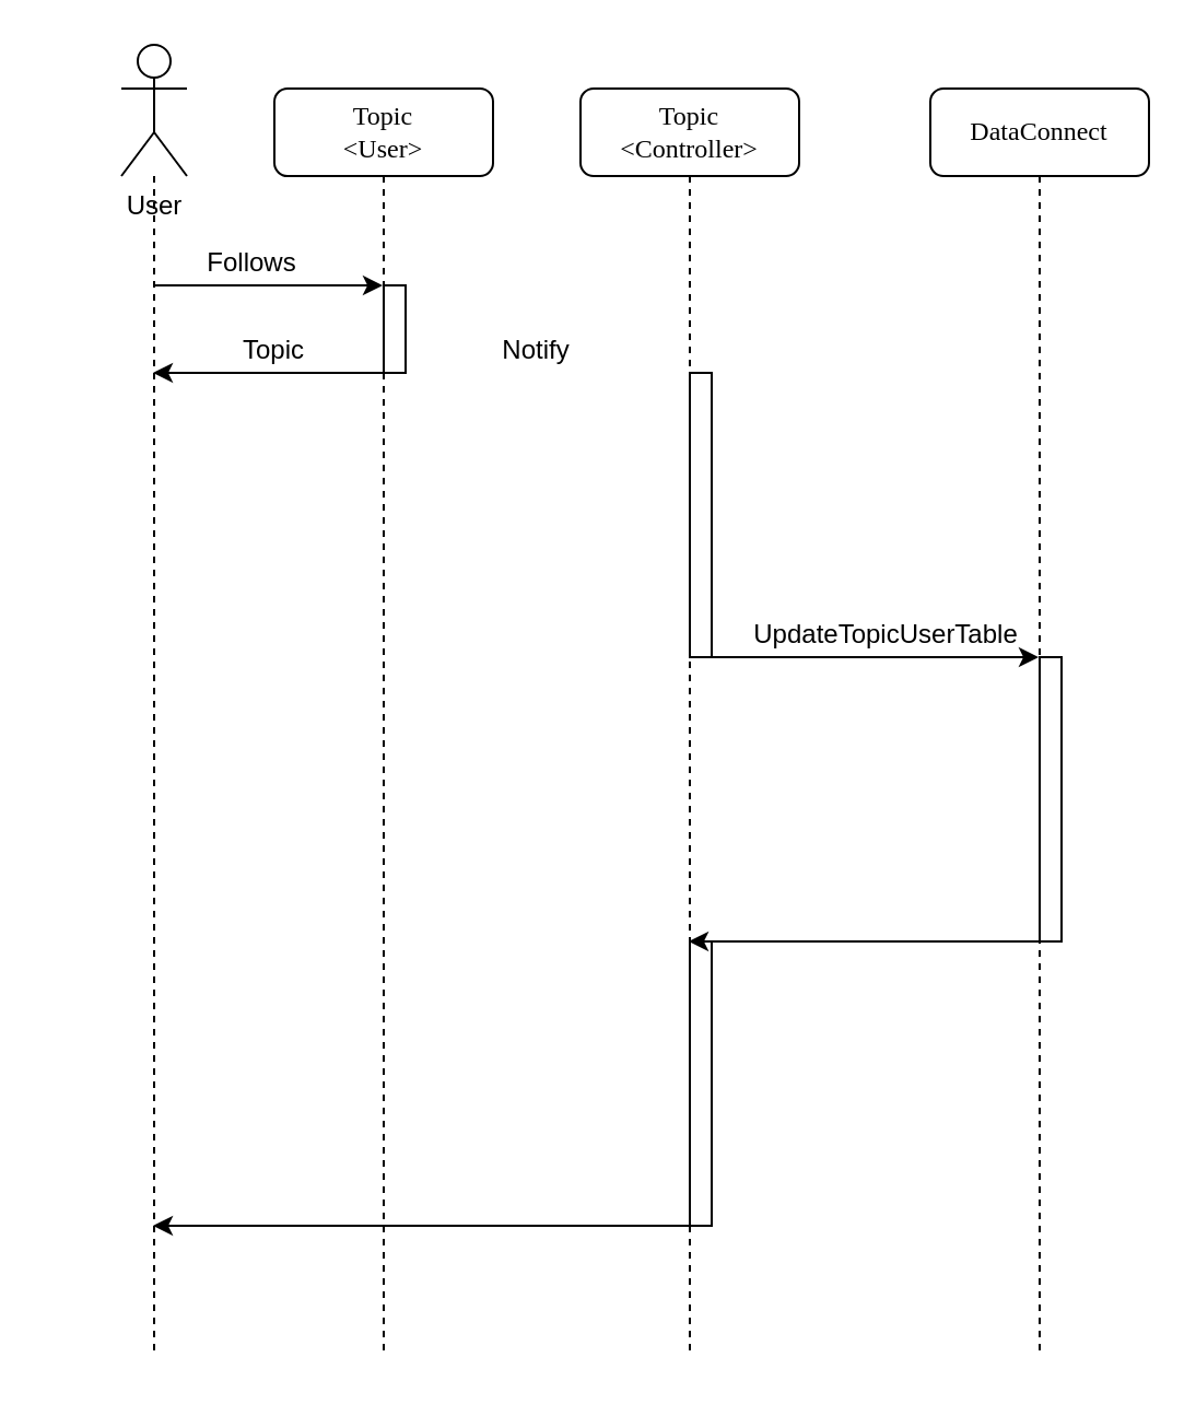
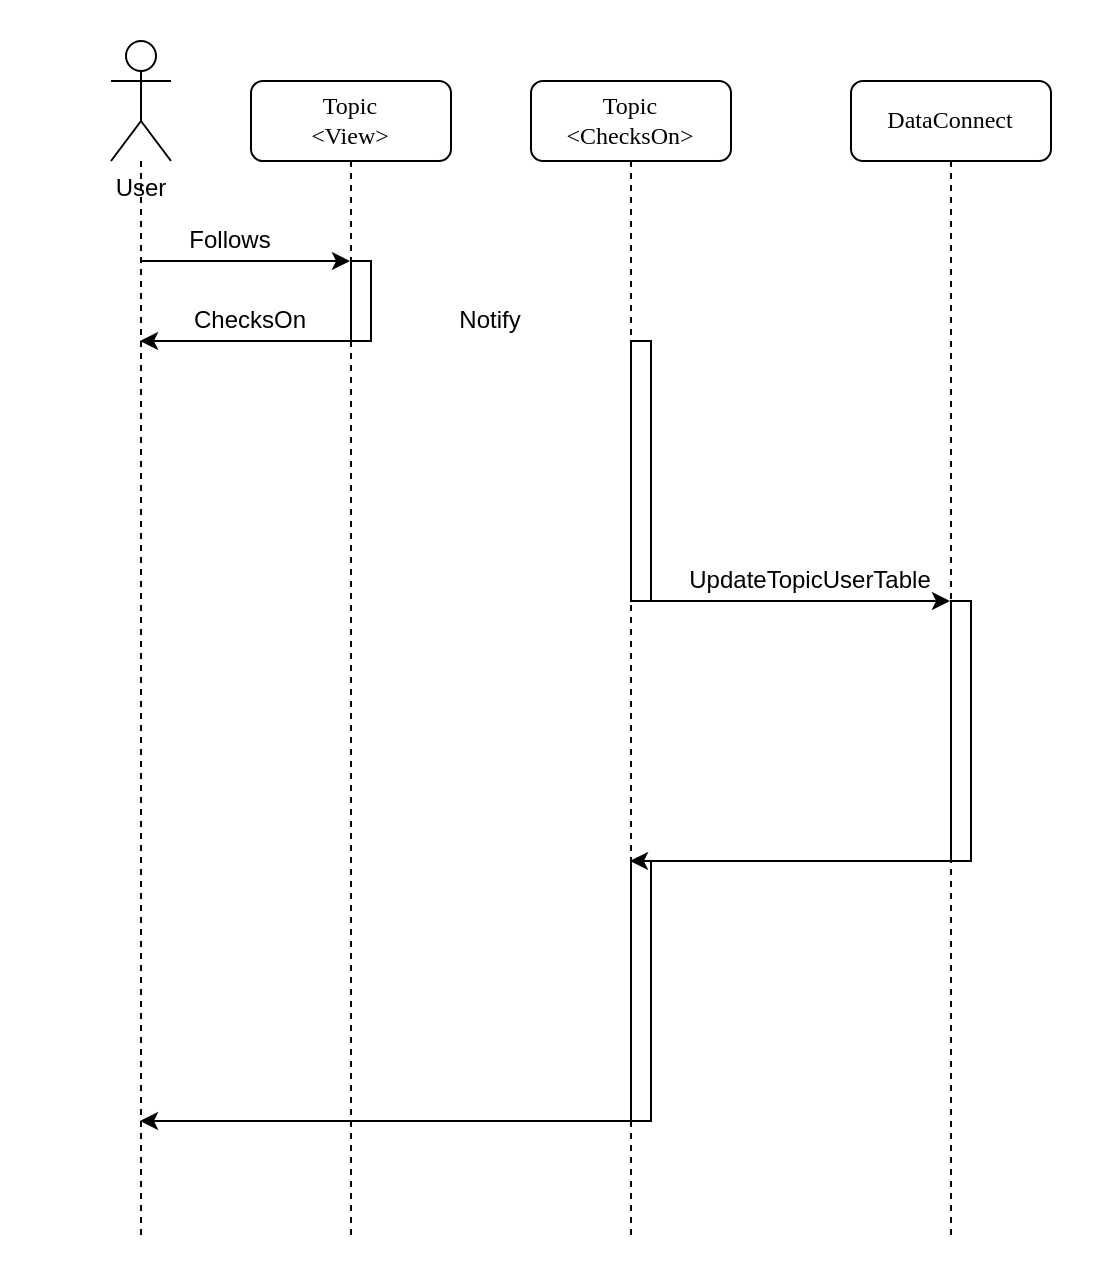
  <mxCell id="0" />
  <mxCell id="1" parent="0" />
- <mxCell id="2" value="Topic&lt;br&gt;&amp;lt;Controller&amp;gt;" style="shape=umlLifeline;perimeter=lifelinePerimeter;whiteSpace=wrap;html=1;container=1;collapsible=0;recursiveResize=0;outlineConnect=0;rounded=1;shadow=0;comic=0;labelBackgroundColor=none;strokeColor=#000000;strokeWidth=1;fillColor=#FFFFFF;fontFamily=Verdana;fontSize=12;fontColor=#000000;align=center;" parent="1" vertex="1"><mxGeometry x="265" y="40" width="100" height="580" as="geometry" /></mxCell>
+ <mxCell id="2" value="Topic&lt;br&gt;&amp;lt;ChecksOn&amp;gt;" style="shape=umlLifeline;perimeter=lifelinePerimeter;whiteSpace=wrap;html=1;container=1;collapsible=0;recursiveResize=0;outlineConnect=0;rounded=1;shadow=0;comic=0;labelBackgroundColor=none;strokeColor=#000000;strokeWidth=1;fillColor=#FFFFFF;fontFamily=Verdana;fontSize=12;fontColor=#000000;align=center;" parent="1" vertex="1"><mxGeometry x="265" y="40" width="100" height="580" as="geometry" /></mxCell>
  <mxCell id="3" value="" style="html=1;points=[];perimeter=orthogonalPerimeter;rounded=0;shadow=0;comic=0;labelBackgroundColor=none;strokeColor=#000000;strokeWidth=1;fillColor=#FFFFFF;fontFamily=Verdana;fontSize=12;fontColor=#000000;align=center;" vertex="1" parent="2"><mxGeometry x="50" y="130" width="10" height="130" as="geometry" /></mxCell>
  <mxCell id="4" value="" style="html=1;points=[];perimeter=orthogonalPerimeter;rounded=0;shadow=0;comic=0;labelBackgroundColor=none;strokeColor=#000000;strokeWidth=1;fillColor=#FFFFFF;fontFamily=Verdana;fontSize=12;fontColor=#000000;align=center;" vertex="1" parent="2"><mxGeometry x="50" y="390" width="10" height="130" as="geometry" /></mxCell>
  <mxCell id="5" value="DataConnect" style="shape=umlLifeline;perimeter=lifelinePerimeter;whiteSpace=wrap;html=1;container=1;collapsible=0;recursiveResize=0;outlineConnect=0;rounded=1;shadow=0;comic=0;labelBackgroundColor=none;strokeColor=#000000;strokeWidth=1;fillColor=#FFFFFF;fontFamily=Verdana;fontSize=12;fontColor=#000000;align=center;" parent="1" vertex="1"><mxGeometry x="425" y="40" width="100" height="580" as="geometry" /></mxCell>
  <mxCell id="6" value="" style="html=1;points=[];perimeter=orthogonalPerimeter;rounded=0;shadow=0;comic=0;labelBackgroundColor=none;strokeColor=#000000;strokeWidth=1;fillColor=#FFFFFF;fontFamily=Verdana;fontSize=12;fontColor=#000000;align=center;" vertex="1" parent="5"><mxGeometry x="50" y="260" width="10" height="130" as="geometry" /></mxCell>
- <mxCell id="7" value="Topic&lt;br&gt;&amp;lt;User&amp;gt;" style="shape=umlLifeline;perimeter=lifelinePerimeter;whiteSpace=wrap;html=1;container=1;collapsible=0;recursiveResize=0;outlineConnect=0;rounded=1;shadow=0;comic=0;labelBackgroundColor=none;strokeColor=#000000;strokeWidth=1;fillColor=#FFFFFF;fontFamily=Verdana;fontSize=12;fontColor=#000000;align=center;" parent="1" vertex="1"><mxGeometry x="125" y="40" width="100" height="580" as="geometry" /></mxCell>
+ <mxCell id="7" value="Topic&lt;br&gt;&amp;lt;View&amp;gt;" style="shape=umlLifeline;perimeter=lifelinePerimeter;whiteSpace=wrap;html=1;container=1;collapsible=0;recursiveResize=0;outlineConnect=0;rounded=1;shadow=0;comic=0;labelBackgroundColor=none;strokeColor=#000000;strokeWidth=1;fillColor=#FFFFFF;fontFamily=Verdana;fontSize=12;fontColor=#000000;align=center;" parent="1" vertex="1"><mxGeometry x="125" y="40" width="100" height="580" as="geometry" /></mxCell>
  <mxCell id="8" value="" style="html=1;points=[];perimeter=orthogonalPerimeter;rounded=0;shadow=0;comic=0;labelBackgroundColor=none;strokeColor=#000000;strokeWidth=1;fillColor=#FFFFFF;fontFamily=Verdana;fontSize=12;fontColor=#000000;align=center;" parent="7" vertex="1"><mxGeometry x="50" y="90" width="10" height="40" as="geometry" /></mxCell>
  <mxCell id="9" value="User&lt;br&gt;" style="shape=umlActor;verticalLabelPosition=bottom;verticalAlign=top;html=1;outlineConnect=0;" parent="1" vertex="1"><mxGeometry x="55" y="20" width="30" height="60" as="geometry" /></mxCell>
  <mxCell id="10" value="" style="shape=umlLifeline;perimeter=lifelinePerimeter;whiteSpace=wrap;html=1;container=1;collapsible=0;recursiveResize=0;outlineConnect=0;rounded=1;shadow=0;comic=0;labelBackgroundColor=none;strokeColor=#000000;strokeWidth=1;fillColor=#FFFFFF;fontFamily=Verdana;fontSize=12;fontColor=#000000;align=center;size=0;" parent="1" vertex="1"><mxGeometry x="20" y="80" width="100" height="540" as="geometry" /></mxCell>
  <mxCell id="11" value="" style="endArrow=classic;html=1;" parent="1" target="7" edge="1" source="10"><mxGeometry width="50" height="50" relative="1" as="geometry"><mxPoint x="75" y="170" as="sourcePoint" /><mxPoint x="125" y="120" as="targetPoint" /><Array as="points"><mxPoint x="155" y="130" /></Array></mxGeometry></mxCell>
  <mxCell id="12" value="Follows" style="text;html=1;strokeColor=none;fillColor=none;align=center;verticalAlign=middle;whiteSpace=wrap;rounded=0;" parent="1" vertex="1"><mxGeometry x="95" y="110" width="40" height="20" as="geometry" /></mxCell>
  <mxCell id="13" value="Notify" style="text;html=1;strokeColor=none;fillColor=none;align=center;verticalAlign=middle;whiteSpace=wrap;rounded=0;" vertex="1" parent="1"><mxGeometry x="225" y="150" width="40" height="20" as="geometry" /></mxCell>
  <mxCell id="14" value="" style="endArrow=classic;html=1;" edge="1" parent="1" target="10"><mxGeometry width="50" height="50" relative="1" as="geometry"><mxPoint x="175" y="170" as="sourcePoint" /><mxPoint x="145" y="180" as="targetPoint" /></mxGeometry></mxCell>
- <mxCell id="15" value="Topic" style="text;html=1;strokeColor=none;fillColor=none;align=center;verticalAlign=middle;whiteSpace=wrap;rounded=0;" vertex="1" parent="1"><mxGeometry x="105" y="150" width="40" height="20" as="geometry" /></mxCell>
+ <mxCell id="15" value="ChecksOn" style="text;html=1;strokeColor=none;fillColor=none;align=center;verticalAlign=middle;whiteSpace=wrap;rounded=0;" vertex="1" parent="1"><mxGeometry x="105" y="150" width="40" height="20" as="geometry" /></mxCell>
  <mxCell id="16" value="" style="endArrow=classic;html=1;" edge="1" parent="1" target="5"><mxGeometry width="50" height="50" relative="1" as="geometry"><mxPoint x="315" y="300" as="sourcePoint" /><mxPoint x="455" y="300" as="targetPoint" /><Array as="points"><mxPoint x="395.5" y="300" /></Array></mxGeometry></mxCell>
  <mxCell id="17" value="UpdateTopicUserTable" style="text;html=1;strokeColor=none;fillColor=none;align=center;verticalAlign=middle;whiteSpace=wrap;rounded=0;" vertex="1" parent="1"><mxGeometry x="385" y="280" width="40" height="20" as="geometry" /></mxCell>
  <mxCell id="18" value="" style="endArrow=classic;html=1;" edge="1" parent="1" source="5" target="2"><mxGeometry width="50" height="50" relative="1" as="geometry"><mxPoint x="345" y="420" as="sourcePoint" /><mxPoint x="395" y="370" as="targetPoint" /><Array as="points"><mxPoint x="405" y="430" /></Array></mxGeometry></mxCell>
  <mxCell id="19" value="" style="endArrow=classic;html=1;" edge="1" parent="1" source="2" target="10"><mxGeometry width="50" height="50" relative="1" as="geometry"><mxPoint x="225" y="550" as="sourcePoint" /><mxPoint x="275" y="500" as="targetPoint" /><Array as="points"><mxPoint x="245" y="560" /></Array></mxGeometry></mxCell>
